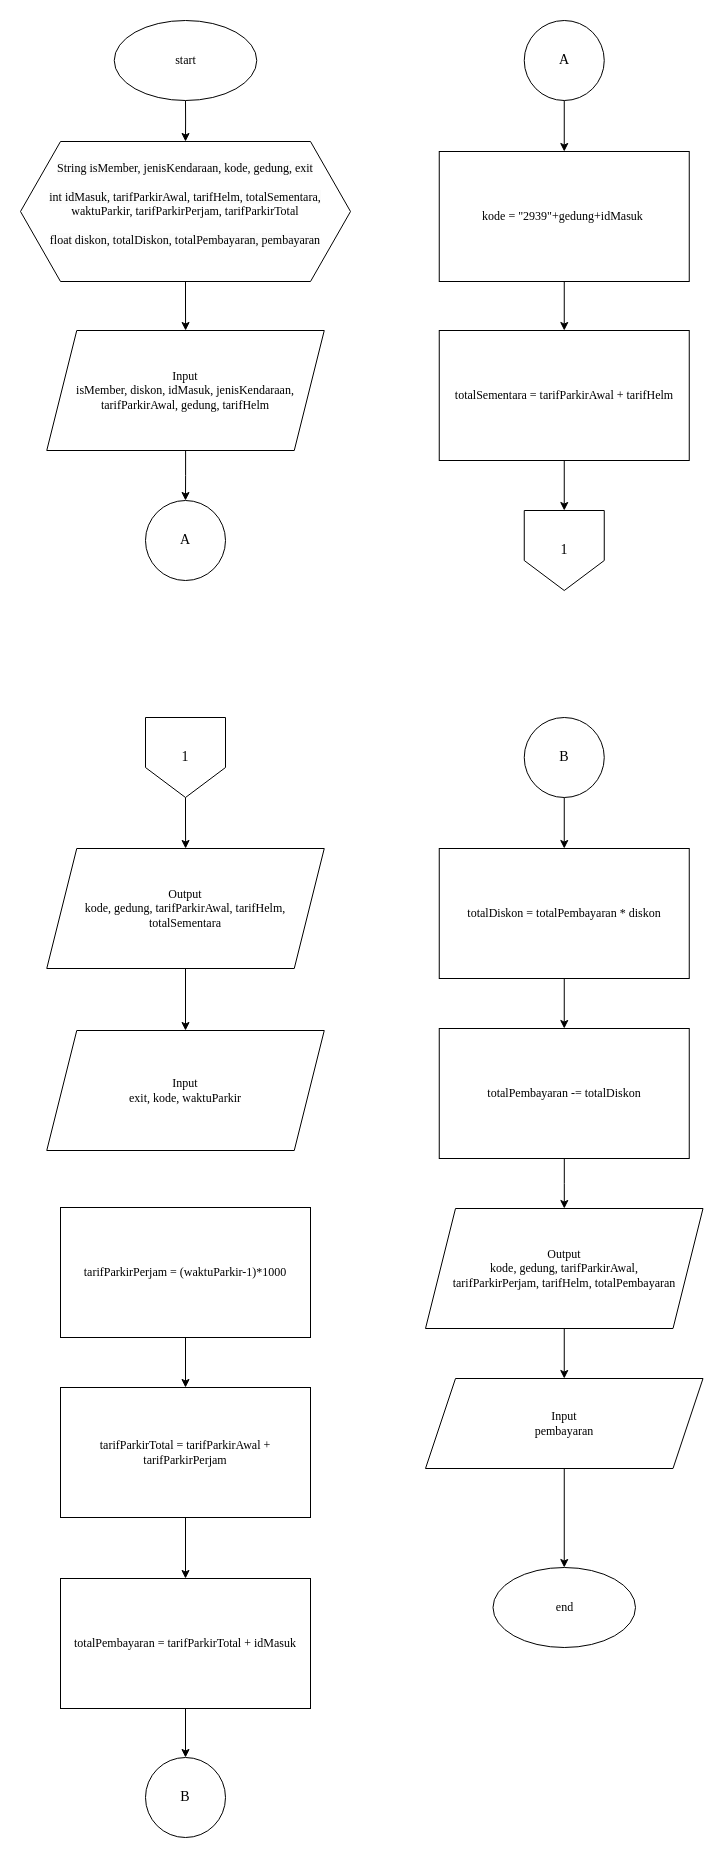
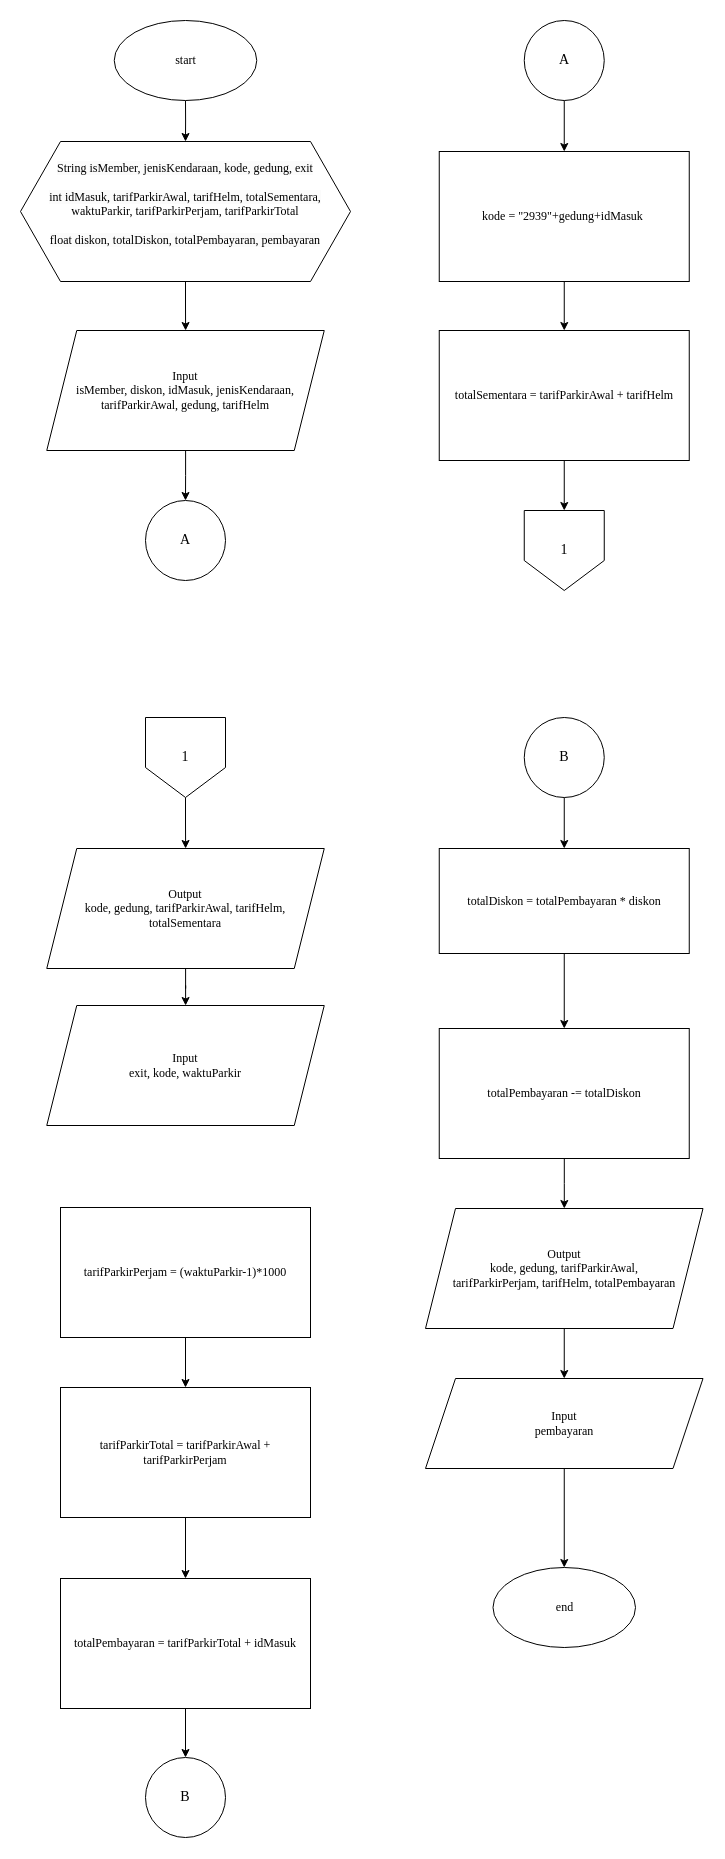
  <mxCell id="0" />
  <mxCell id="1" parent="0" />
  <mxCell id="2" value="" style="edgeStyle=orthogonalEdgeStyle;rounded=0;orthogonalLoop=1;jettySize=auto;html=1;fontFamily=Times New Roman;fontSize=12;" parent="1" source="3" target="5" edge="1"><mxGeometry relative="1" as="geometry" /></mxCell>
  <mxCell id="3" value="start" style="ellipse;whiteSpace=wrap;html=1;fontFamily=Times New Roman;fontSize=12;" parent="1" vertex="1"><mxGeometry x="113.75" y="20" width="142.5" height="80" as="geometry" /></mxCell>
  <mxCell id="4" value="" style="edgeStyle=orthogonalEdgeStyle;rounded=0;orthogonalLoop=1;jettySize=auto;html=1;fontFamily=Times New Roman;fontSize=12;" parent="1" source="5" target="7" edge="1"><mxGeometry relative="1" as="geometry" /></mxCell>
  <mxCell id="5" value="&#10;&lt;span style=&quot;color: rgb(0, 0, 0); font-size: 12px; font-style: normal; font-variant-ligatures: normal; font-variant-caps: normal; font-weight: 400; letter-spacing: normal; orphans: 2; text-align: center; text-indent: 0px; text-transform: none; widows: 2; word-spacing: 0px; -webkit-text-stroke-width: 0px; background-color: rgb(251, 251, 251); text-decoration-thickness: initial; text-decoration-style: initial; text-decoration-color: initial; float: none; display: inline !important;&quot;&gt;String&amp;nbsp;isMember, jenisKendaraan, kode, gedung, exit&lt;/span&gt;&lt;br style=&quot;border-color: var(--border-color); color: rgb(0, 0, 0); font-size: 12px; font-style: normal; font-variant-ligatures: normal; font-variant-caps: normal; font-weight: 400; letter-spacing: normal; orphans: 2; text-align: center; text-indent: 0px; text-transform: none; widows: 2; word-spacing: 0px; -webkit-text-stroke-width: 0px; background-color: rgb(251, 251, 251); text-decoration-thickness: initial; text-decoration-style: initial; text-decoration-color: initial;&quot;&gt;&lt;br style=&quot;border-color: var(--border-color); color: rgb(0, 0, 0); font-size: 12px; font-style: normal; font-variant-ligatures: normal; font-variant-caps: normal; font-weight: 400; letter-spacing: normal; orphans: 2; text-align: center; text-indent: 0px; text-transform: none; widows: 2; word-spacing: 0px; -webkit-text-stroke-width: 0px; background-color: rgb(251, 251, 251); text-decoration-thickness: initial; text-decoration-style: initial; text-decoration-color: initial;&quot;&gt;&lt;span style=&quot;color: rgb(0, 0, 0); font-size: 12px; font-style: normal; font-variant-ligatures: normal; font-variant-caps: normal; font-weight: 400; letter-spacing: normal; orphans: 2; text-align: center; text-indent: 0px; text-transform: none; widows: 2; word-spacing: 0px; -webkit-text-stroke-width: 0px; background-color: rgb(251, 251, 251); text-decoration-thickness: initial; text-decoration-style: initial; text-decoration-color: initial; float: none; display: inline !important;&quot;&gt;int i&lt;/span&gt;&lt;font style=&quot;border-color: var(--border-color); color: rgb(0, 0, 0); font-size: 12px; font-style: normal; font-variant-ligatures: normal; font-variant-caps: normal; font-weight: 400; letter-spacing: normal; orphans: 2; text-align: center; text-indent: 0px; text-transform: none; widows: 2; word-spacing: 0px; -webkit-text-stroke-width: 0px; background-color: rgb(251, 251, 251); text-decoration-thickness: initial; text-decoration-style: initial; text-decoration-color: initial;&quot;&gt;dMasuk, tarifParkirAwal,&amp;nbsp;&lt;span style=&quot;border-color: var(--border-color); background-color: initial; font-size: 12px;&quot;&gt;tarifHelm, totalSementara,&lt;br style=&quot;border-color: var(--border-color); font-size: 12px;&quot;&gt;&lt;/span&gt;&lt;/font&gt;&lt;span style=&quot;border-color: var(--border-color); color: rgb(0, 0, 0); font-size: 12px; font-style: normal; font-variant-ligatures: normal; font-variant-caps: normal; font-weight: 400; letter-spacing: normal; orphans: 2; text-align: center; text-indent: 0px; text-transform: none; widows: 2; word-spacing: 0px; -webkit-text-stroke-width: 0px; background-color: initial; text-decoration-thickness: initial; text-decoration-style: initial; text-decoration-color: initial;&quot;&gt;waktuParkir, tarifParkirPerjam, tarifParkirTotal&lt;br style=&quot;border-color: var(--border-color); font-size: 12px;&quot;&gt;&lt;/span&gt;&lt;br style=&quot;border-color: var(--border-color); color: rgb(0, 0, 0); font-size: 12px; font-style: normal; font-variant-ligatures: normal; font-variant-caps: normal; font-weight: 400; letter-spacing: normal; orphans: 2; text-align: center; text-indent: 0px; text-transform: none; widows: 2; word-spacing: 0px; -webkit-text-stroke-width: 0px; background-color: rgb(251, 251, 251); text-decoration-thickness: initial; text-decoration-style: initial; text-decoration-color: initial;&quot;&gt;&lt;span style=&quot;color: rgb(0, 0, 0); font-size: 12px; font-style: normal; font-variant-ligatures: normal; font-variant-caps: normal; font-weight: 400; letter-spacing: normal; orphans: 2; text-align: center; text-indent: 0px; text-transform: none; widows: 2; word-spacing: 0px; -webkit-text-stroke-width: 0px; background-color: rgb(251, 251, 251); text-decoration-thickness: initial; text-decoration-style: initial; text-decoration-color: initial; float: none; display: inline !important;&quot;&gt;float diskon, totalDiskon, totalPembayaran, pembayaran&lt;/span&gt;&#10;&#10;" style="shape=hexagon;perimeter=hexagonPerimeter2;whiteSpace=wrap;html=1;fixedSize=1;size=40;fontFamily=Times New Roman;fontSize=12;" parent="1" vertex="1"><mxGeometry x="20" y="141" width="330" height="140" as="geometry" /></mxCell>
  <mxCell id="6" value="" style="edgeStyle=orthogonalEdgeStyle;rounded=0;orthogonalLoop=1;jettySize=auto;html=1;fontFamily=Times New Roman;fontSize=12;" parent="1" source="7" target="30" edge="1"><mxGeometry relative="1" as="geometry" /></mxCell>
  <mxCell id="7" value="Input&lt;br&gt;isMember, diskon, idMasuk, jenisKendaraan, tarifParkirAwal, gedung, tarifHelm" style="shape=parallelogram;perimeter=parallelogramPerimeter;whiteSpace=wrap;html=1;fixedSize=1;size=30;fontFamily=Times New Roman;fontSize=12;" parent="1" vertex="1"><mxGeometry x="46.25" y="330" width="277.5" height="120" as="geometry" /></mxCell>
  <mxCell id="8" value="" style="edgeStyle=orthogonalEdgeStyle;rounded=0;orthogonalLoop=1;jettySize=auto;html=1;fontFamily=Times New Roman;fontSize=12;" parent="1" source="9" target="11" edge="1"><mxGeometry relative="1" as="geometry" /></mxCell>
  <mxCell id="9" value="kode = &quot;2939&quot;+gedung+idMasuk&amp;nbsp;" style="rounded=0;whiteSpace=wrap;html=1;fontFamily=Times New Roman;fontSize=12;" parent="1" vertex="1"><mxGeometry x="438.75" y="151" width="250" height="130" as="geometry" /></mxCell>
  <mxCell id="10" value="" style="edgeStyle=orthogonalEdgeStyle;rounded=0;orthogonalLoop=1;jettySize=auto;html=1;fontFamily=Times New Roman;fontSize=12;" parent="1" source="11" target="33" edge="1"><mxGeometry relative="1" as="geometry" /></mxCell>
  <mxCell id="11" value="totalSementara = tarifParkirAwal + tarifHelm" style="rounded=0;whiteSpace=wrap;html=1;fontFamily=Times New Roman;fontSize=12;" parent="1" vertex="1"><mxGeometry x="438.75" y="330" width="250" height="130" as="geometry" /></mxCell>
  <mxCell id="12" value="" style="edgeStyle=orthogonalEdgeStyle;rounded=0;orthogonalLoop=1;jettySize=auto;html=1;fontFamily=Times New Roman;fontSize=12;" parent="1" source="13" target="14" edge="1"><mxGeometry relative="1" as="geometry" /></mxCell>
  <mxCell id="13" value="Output&lt;br&gt;kode, gedung, tarifParkirAwal, tarifHelm,&lt;br style=&quot;font-size: 12px;&quot;&gt;totalSementara" style="shape=parallelogram;perimeter=parallelogramPerimeter;whiteSpace=wrap;html=1;fixedSize=1;size=30;fontFamily=Times New Roman;fontSize=12;" parent="1" vertex="1"><mxGeometry x="46.25" y="848" width="277.5" height="120" as="geometry" /></mxCell>
- <mxCell id="14" value="Input&lt;br&gt;exit, kode, waktuParkir" style="shape=parallelogram;perimeter=parallelogramPerimeter;whiteSpace=wrap;html=1;fixedSize=1;size=30;fontFamily=Times New Roman;fontSize=12;" parent="1" vertex="1"><mxGeometry x="46.25" y="1030" width="277.5" height="120" as="geometry" /></mxCell>
+ <mxCell id="14" value="Input&lt;br&gt;exit, kode, waktuParkir" style="shape=parallelogram;perimeter=parallelogramPerimeter;whiteSpace=wrap;html=1;fixedSize=1;size=30;fontFamily=Times New Roman;fontSize=12;" parent="1" vertex="1"><mxGeometry x="46.25" y="1005" width="277.5" height="120" as="geometry" /></mxCell>
  <mxCell id="15" value="" style="edgeStyle=orthogonalEdgeStyle;rounded=0;orthogonalLoop=1;jettySize=auto;html=1;fontFamily=Times New Roman;fontSize=12;" parent="1" source="16" target="36" edge="1"><mxGeometry relative="1" as="geometry" /></mxCell>
  <mxCell id="16" value="totalPembayaran = tarifParkirTotal + idMasuk" style="rounded=0;whiteSpace=wrap;html=1;fontFamily=Times New Roman;fontSize=12;" parent="1" vertex="1"><mxGeometry x="60" y="1578" width="250" height="130" as="geometry" /></mxCell>
  <mxCell id="17" value="" style="edgeStyle=orthogonalEdgeStyle;rounded=0;orthogonalLoop=1;jettySize=auto;html=1;fontFamily=Times New Roman;fontSize=12;" parent="1" source="18" target="16" edge="1"><mxGeometry relative="1" as="geometry" /></mxCell>
  <mxCell id="18" value="tarifParkirTotal = tarifParkirAwal + tarifParkirPerjam" style="rounded=0;whiteSpace=wrap;html=1;fontFamily=Times New Roman;fontSize=12;" parent="1" vertex="1"><mxGeometry x="60" y="1387" width="250" height="130" as="geometry" /></mxCell>
  <mxCell id="19" value="" style="edgeStyle=orthogonalEdgeStyle;rounded=0;orthogonalLoop=1;jettySize=auto;html=1;fontFamily=Times New Roman;fontSize=12;" parent="1" source="20" target="18" edge="1"><mxGeometry relative="1" as="geometry" /></mxCell>
  <mxCell id="20" value="tarifParkirPerjam = (waktuParkir-1)*1000" style="rounded=0;whiteSpace=wrap;html=1;fontFamily=Times New Roman;fontSize=12;" parent="1" vertex="1"><mxGeometry x="60" y="1207" width="250" height="130" as="geometry" /></mxCell>
  <mxCell id="21" value="" style="edgeStyle=orthogonalEdgeStyle;rounded=0;orthogonalLoop=1;jettySize=auto;html=1;fontFamily=Times New Roman;fontSize=12;" parent="1" source="22" target="24" edge="1"><mxGeometry relative="1" as="geometry" /></mxCell>
- <mxCell id="22" value="totalDiskon = totalPembayaran * diskon" style="rounded=0;whiteSpace=wrap;html=1;fontFamily=Times New Roman;fontSize=12;" parent="1" vertex="1"><mxGeometry x="438.75" y="848" width="250" height="130" as="geometry" /></mxCell>
+ <mxCell id="22" value="totalDiskon = totalPembayaran * diskon" style="rounded=0;whiteSpace=wrap;html=1;fontFamily=Times New Roman;fontSize=12;" parent="1" vertex="1"><mxGeometry x="438.75" y="848" width="250" height="105" as="geometry" /></mxCell>
  <mxCell id="23" value="" style="edgeStyle=orthogonalEdgeStyle;rounded=0;orthogonalLoop=1;jettySize=auto;html=1;fontFamily=Times New Roman;fontSize=12;" parent="1" source="24" target="26" edge="1"><mxGeometry relative="1" as="geometry" /></mxCell>
  <mxCell id="24" value="totalPembayaran -= totalDiskon" style="rounded=0;whiteSpace=wrap;html=1;fontFamily=Times New Roman;fontSize=12;" parent="1" vertex="1"><mxGeometry x="438.75" y="1028" width="250" height="130" as="geometry" /></mxCell>
  <mxCell id="25" value="" style="edgeStyle=orthogonalEdgeStyle;rounded=0;orthogonalLoop=1;jettySize=auto;html=1;fontFamily=Times New Roman;fontSize=12;" parent="1" source="26" target="28" edge="1"><mxGeometry relative="1" as="geometry" /></mxCell>
  <mxCell id="26" value="Output&lt;br&gt;kode, gedung, tarifParkirAwal,&lt;br style=&quot;font-size: 12px;&quot;&gt;tarifParkirPerjam, tarifHelm, totalPembayaran" style="shape=parallelogram;perimeter=parallelogramPerimeter;whiteSpace=wrap;html=1;fixedSize=1;size=30;fontFamily=Times New Roman;fontSize=12;" parent="1" vertex="1"><mxGeometry x="425" y="1208" width="277.5" height="120" as="geometry" /></mxCell>
  <mxCell id="27" value="" style="edgeStyle=orthogonalEdgeStyle;rounded=0;orthogonalLoop=1;jettySize=auto;html=1;fontFamily=Times New Roman;fontSize=12;" parent="1" source="28" target="29" edge="1"><mxGeometry relative="1" as="geometry" /></mxCell>
  <mxCell id="28" value="Input&lt;br&gt;pembayaran" style="shape=parallelogram;perimeter=parallelogramPerimeter;whiteSpace=wrap;html=1;fixedSize=1;size=30;fontFamily=Times New Roman;fontSize=12;" parent="1" vertex="1"><mxGeometry x="425" y="1378" width="277.5" height="90" as="geometry" /></mxCell>
  <mxCell id="29" value="end" style="ellipse;whiteSpace=wrap;html=1;fontFamily=Times New Roman;fontSize=12;" parent="1" vertex="1"><mxGeometry x="492.5" y="1567" width="142.5" height="80" as="geometry" /></mxCell>
  <mxCell id="30" value="A" style="ellipse;whiteSpace=wrap;html=1;fontFamily=Times New Roman;fontSize=14;" parent="1" vertex="1"><mxGeometry x="145" y="500" width="80" height="80" as="geometry" /></mxCell>
  <mxCell id="31" value="" style="edgeStyle=orthogonalEdgeStyle;rounded=0;orthogonalLoop=1;jettySize=auto;html=1;fontFamily=Times New Roman;fontSize=12;" parent="1" source="32" target="9" edge="1"><mxGeometry relative="1" as="geometry" /></mxCell>
  <mxCell id="32" value="A" style="ellipse;whiteSpace=wrap;html=1;fontFamily=Times New Roman;fontSize=14;" parent="1" vertex="1"><mxGeometry x="523.75" y="20" width="80" height="80" as="geometry" /></mxCell>
  <mxCell id="33" value="1" style="shape=offPageConnector;whiteSpace=wrap;html=1;fontSize=14;align=center;fontFamily=Times New Roman;" parent="1" vertex="1"><mxGeometry x="523.75" y="510" width="80" height="80" as="geometry" /></mxCell>
  <mxCell id="34" value="" style="edgeStyle=orthogonalEdgeStyle;rounded=0;orthogonalLoop=1;jettySize=auto;html=1;fontFamily=Times New Roman;fontSize=12;" parent="1" source="35" target="13" edge="1"><mxGeometry relative="1" as="geometry" /></mxCell>
  <mxCell id="35" value="1" style="shape=offPageConnector;whiteSpace=wrap;html=1;fontSize=14;align=center;fontFamily=Times New Roman;" parent="1" vertex="1"><mxGeometry x="145" y="717" width="80" height="80" as="geometry" /></mxCell>
  <mxCell id="36" value="B" style="ellipse;whiteSpace=wrap;html=1;fontFamily=Times New Roman;rounded=0;fontSize=14;" parent="1" vertex="1"><mxGeometry x="145" y="1757" width="80" height="80" as="geometry" /></mxCell>
  <mxCell id="37" value="" style="edgeStyle=orthogonalEdgeStyle;rounded=0;orthogonalLoop=1;jettySize=auto;html=1;fontFamily=Times New Roman;fontSize=12;" parent="1" source="38" target="22" edge="1"><mxGeometry relative="1" as="geometry" /></mxCell>
  <mxCell id="38" value="B" style="ellipse;whiteSpace=wrap;html=1;fontFamily=Times New Roman;rounded=0;fontSize=14;" parent="1" vertex="1"><mxGeometry x="523.75" y="717" width="80" height="80" as="geometry" /></mxCell>
